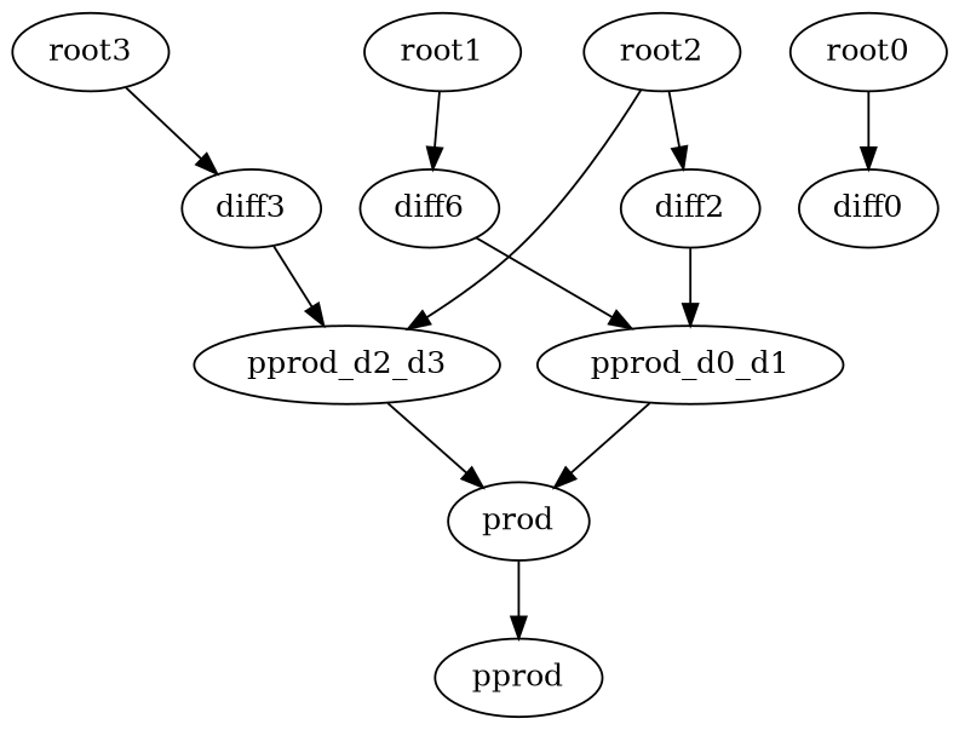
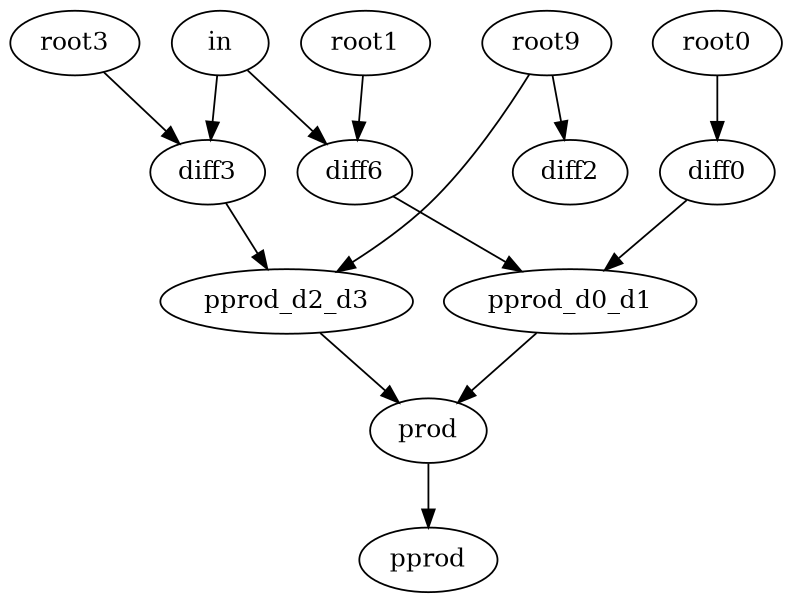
  digraph {
    node [opcode=sub]
    edge [operand=1]
+   in [opcode=input]
    n2 [label=diff6]
    diff3
    pprod_d0_d1 [opcode=mul]
    diff0
    pprod_d2_d3 [opcode=mul]
    root0 [opcode=const value=5]
    root1 [opcode=const value=7]
-   root2 [opcode=const value=12]
+   root2 [opcode=const value=12 label=root9]
    diff2
    root3 [opcode=const value=72]
    prod [opcode=mul]
    n13 [approx=.01 label=pprod opcode=output]
+   in -> n2 [operand=0]
+   in -> diff3 [operand=0]
    n2 -> pprod_d0_d1
    diff3 -> pprod_d2_d3
    pprod_d0_d1 -> prod [operand=0]
-   diff2 -> pprod_d0_d1 [operand=0]
+   diff0 -> pprod_d0_d1 [operand=0]
    pprod_d2_d3 -> prod
    root0 -> diff0
    root1 -> n2
    root2 -> pprod_d2_d3 [operand=0]
    root2 -> diff2
    root3 -> diff3
    prod -> n13 [operand=0]
  }
